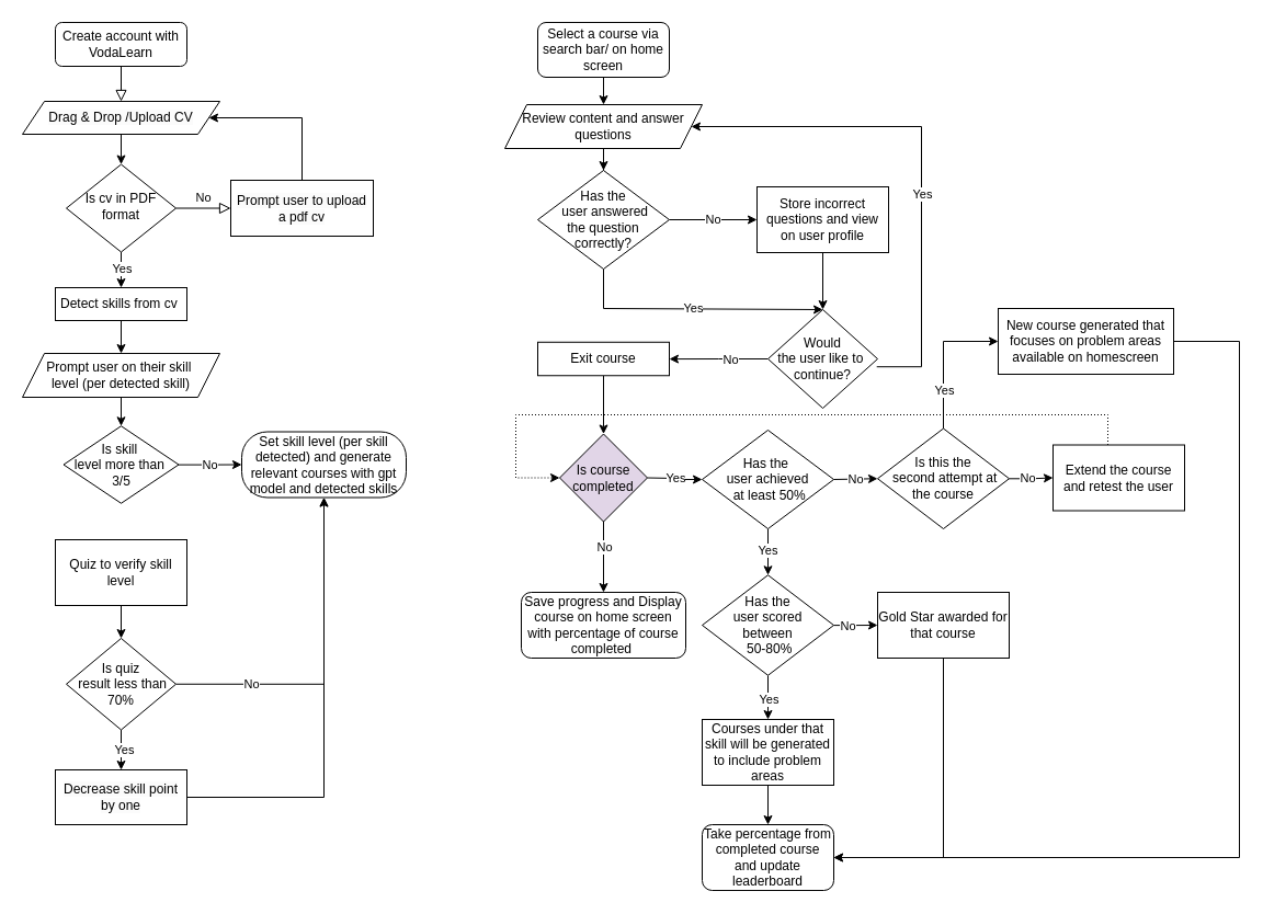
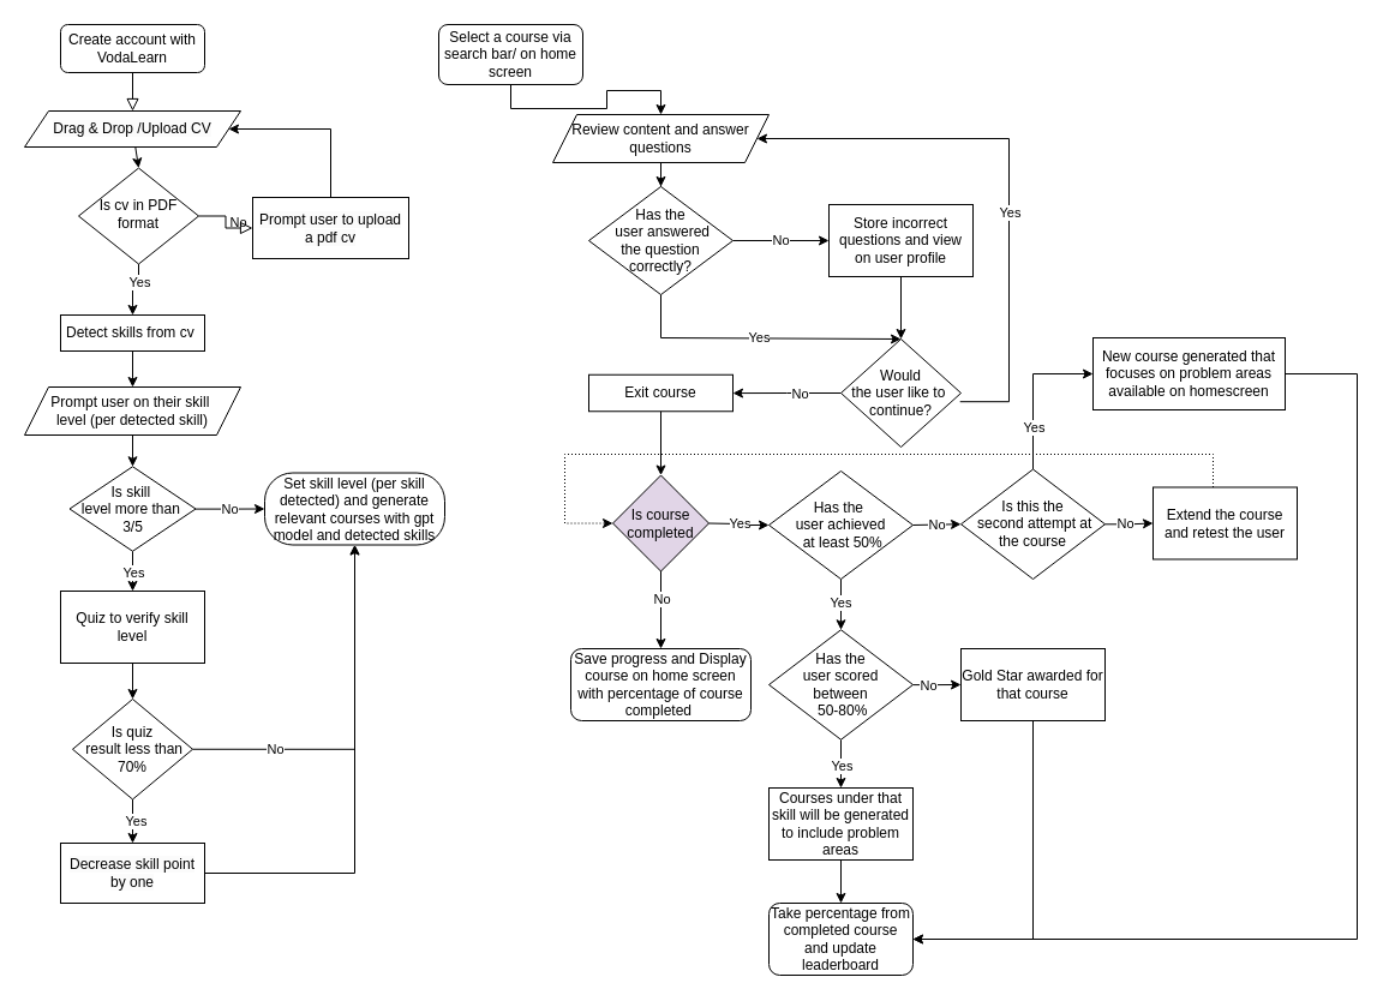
  <mxCell id="0" />
  <mxCell id="1" parent="0" />
  <mxCell id="2" style="edgeStyle=orthogonalEdgeStyle;rounded=0;orthogonalLoop=1;jettySize=auto;html=1;exitX=1;exitY=0.5;exitDx=0;exitDy=0;entryX=1;entryY=0.5;entryDx=0;entryDy=0;" parent="1" edge="1"><mxGeometry relative="1" as="geometry"><mxPoint x="130" y="46" as="targetPoint" /><Array as="points"><mxPoint x="330" y="396" /><mxPoint x="330" y="46" /></Array></mxGeometry></mxCell>
  <mxCell id="3" value="" style="rounded=0;html=1;jettySize=auto;orthogonalLoop=1;fontSize=11;endArrow=block;endFill=0;endSize=8;strokeWidth=1;shadow=0;labelBackgroundColor=none;edgeStyle=orthogonalEdgeStyle;entryX=0.5;entryY=0;entryDx=0;entryDy=0;" parent="1" source="4" target="54" edge="1"><mxGeometry relative="1" as="geometry" /></mxCell>
  <mxCell id="4" value="Create account with VodaLearn" style="rounded=1;whiteSpace=wrap;html=1;fontSize=12;glass=0;strokeWidth=1;shadow=0;" parent="1" vertex="1"><mxGeometry x="50" y="20" width="120" height="40" as="geometry" /></mxCell>
  <mxCell id="5" value="No" style="edgeStyle=orthogonalEdgeStyle;rounded=0;html=1;jettySize=auto;orthogonalLoop=1;fontSize=11;endArrow=block;endFill=0;endSize=8;strokeWidth=1;shadow=0;labelBackgroundColor=none;entryX=0;entryY=0.5;entryDx=0;entryDy=0;" parent="1" source="8" target="56" edge="1"><mxGeometry y="10" relative="1" as="geometry"><mxPoint as="offset" /><mxPoint x="215" y="189" as="targetPoint" /></mxGeometry></mxCell>
  <mxCell id="6" value="" style="edgeStyle=orthogonalEdgeStyle;rounded=0;orthogonalLoop=1;jettySize=auto;html=1;" edge="1" parent="1" source="8" target="11"><mxGeometry relative="1" as="geometry" /></mxCell>
  <mxCell id="7" value="Yes" style="edgeLabel;html=1;align=center;verticalAlign=middle;resizable=0;points=[];" vertex="1" connectable="0" parent="6"><mxGeometry x="-0.387" relative="1" as="geometry"><mxPoint as="offset" /></mxGeometry></mxCell>
- <mxCell id="8" value="Is cv in PDF format" style="rhombus;whiteSpace=wrap;html=1;shadow=0;fontFamily=Helvetica;fontSize=12;align=center;strokeWidth=1;spacing=6;spacingTop=-4;" parent="1" vertex="1"><mxGeometry x="60" y="149.5" width="100" height="80" as="geometry" /></mxCell>
+ <mxCell id="8" value="Is cv in PDF format" style="rhombus;whiteSpace=wrap;html=1;shadow=0;fontFamily=Helvetica;fontSize=12;align=center;strokeWidth=1;spacing=6;spacingTop=-4;" parent="1" vertex="1"><mxGeometry x="65" y="139.5" width="100" height="80" as="geometry" /></mxCell>
  <mxCell id="9" value="" style="endArrow=classic;html=1;rounded=0;exitX=0.5;exitY=0;exitDx=0;exitDy=0;" parent="1" target="54" edge="1" source="56"><mxGeometry width="50" height="50" relative="1" as="geometry"><mxPoint x="305" y="173.5" as="sourcePoint" /><mxPoint x="270" y="64" as="targetPoint" /><Array as="points"><mxPoint x="275" y="107" /></Array></mxGeometry></mxCell>
  <mxCell id="10" value="" style="edgeStyle=orthogonalEdgeStyle;rounded=0;orthogonalLoop=1;jettySize=auto;html=1;entryX=0.5;entryY=0;entryDx=0;entryDy=0;" edge="1" parent="1" source="11" target="71"><mxGeometry relative="1" as="geometry" /></mxCell>
  <mxCell id="11" value="Detect skills from cv&amp;nbsp;" style="rounded=0;whiteSpace=wrap;html=1;" parent="1" vertex="1"><mxGeometry x="50" y="262" width="120" height="30" as="geometry" /></mxCell>
+ <mxCell id="12" value="" style="edgeStyle=orthogonalEdgeStyle;rounded=0;orthogonalLoop=1;jettySize=auto;html=1;" edge="1" parent="1" source="15" target="17"><mxGeometry relative="1" as="geometry" /></mxCell>
+ <mxCell id="13" value="Yes" style="edgeLabel;html=1;align=center;verticalAlign=middle;resizable=0;points=[];" vertex="1" connectable="0" parent="12"><mxGeometry x="-0.075" relative="1" as="geometry"><mxPoint as="offset" /></mxGeometry></mxCell>
  <mxCell id="14" value="No" style="edgeStyle=orthogonalEdgeStyle;rounded=0;orthogonalLoop=1;jettySize=auto;html=1;" edge="1" parent="1" source="15" target="22"><mxGeometry relative="1" as="geometry" /></mxCell>
  <mxCell id="15" value="Is skill&amp;nbsp;&lt;div&gt;level more than&amp;nbsp;&lt;/div&gt;&lt;div&gt;3/5&lt;/div&gt;" style="rhombus;whiteSpace=wrap;html=1;" parent="1" vertex="1"><mxGeometry x="57.5" y="388.25" width="105" height="70.5" as="geometry" /></mxCell>
  <mxCell id="16" value="" style="edgeStyle=orthogonalEdgeStyle;rounded=0;orthogonalLoop=1;jettySize=auto;html=1;" edge="1" parent="1" source="17" target="21"><mxGeometry relative="1" as="geometry" /></mxCell>
  <mxCell id="17" value="Quiz to verify skill level" style="rounded=0;whiteSpace=wrap;html=1;" parent="1" vertex="1"><mxGeometry x="50" y="492" width="120" height="60" as="geometry" /></mxCell>
  <mxCell id="18" value="" style="edgeStyle=orthogonalEdgeStyle;rounded=0;orthogonalLoop=1;jettySize=auto;html=1;entryX=0.5;entryY=0;entryDx=0;entryDy=0;" edge="1" parent="1" source="21" target="24"><mxGeometry relative="1" as="geometry"><mxPoint x="110" y="710" as="targetPoint" /></mxGeometry></mxCell>
  <mxCell id="19" value="Yes" style="edgeLabel;html=1;align=center;verticalAlign=middle;resizable=0;points=[];" vertex="1" connectable="0" parent="18"><mxGeometry x="0.031" y="-2" relative="1" as="geometry"><mxPoint as="offset" /></mxGeometry></mxCell>
  <mxCell id="20" value="No" style="edgeStyle=orthogonalEdgeStyle;rounded=0;orthogonalLoop=1;jettySize=auto;html=1;exitX=1;exitY=0.5;exitDx=0;exitDy=0;entryX=0.5;entryY=1;entryDx=0;entryDy=0;" edge="1" parent="1" source="21" target="22"><mxGeometry x="-0.541" relative="1" as="geometry"><mxPoint x="-1" as="offset" /></mxGeometry></mxCell>
  <mxCell id="21" value="Is quiz&lt;div&gt;&amp;nbsp;&lt;span style=&quot;background-color: initial;&quot;&gt;result less than 70%&lt;/span&gt;&lt;/div&gt;" style="rhombus;whiteSpace=wrap;html=1;rounded=0;" vertex="1" parent="1"><mxGeometry x="60" y="582" width="100" height="83.5" as="geometry" /></mxCell>
  <mxCell id="22" value="Set skill level (per skill detected) and generate relevant courses with gpt model and detected skills" style="rounded=1;whiteSpace=wrap;html=1;arcSize=39;" vertex="1" parent="1"><mxGeometry x="220" y="393.5" width="150" height="60" as="geometry" /></mxCell>
  <mxCell id="23" style="edgeStyle=orthogonalEdgeStyle;rounded=0;orthogonalLoop=1;jettySize=auto;html=1;entryX=0.5;entryY=1;entryDx=0;entryDy=0;" edge="1" parent="1" source="24" target="22"><mxGeometry relative="1" as="geometry" /></mxCell>
  <mxCell id="24" value="&lt;span style=&quot;color: rgb(0, 0, 0); font-family: Helvetica; font-size: 12px; font-style: normal; font-variant-ligatures: normal; font-variant-caps: normal; font-weight: 400; letter-spacing: normal; orphans: 2; text-align: center; text-indent: 0px; text-transform: none; widows: 2; word-spacing: 0px; -webkit-text-stroke-width: 0px; white-space: normal; background-color: rgb(251, 251, 251); text-decoration-thickness: initial; text-decoration-style: initial; text-decoration-color: initial; display: inline !important; float: none;&quot;&gt;&lt;br&gt;&lt;/span&gt;&lt;div&gt;&lt;span style=&quot;color: rgb(0, 0, 0); font-family: Helvetica; font-size: 12px; font-style: normal; font-variant-ligatures: normal; font-variant-caps: normal; font-weight: 400; letter-spacing: normal; orphans: 2; text-align: center; text-indent: 0px; text-transform: none; widows: 2; word-spacing: 0px; -webkit-text-stroke-width: 0px; white-space: normal; background-color: rgb(251, 251, 251); text-decoration-thickness: initial; text-decoration-style: initial; text-decoration-color: initial; display: inline !important; float: none;&quot;&gt;Decrease skill point by one&lt;/span&gt;&lt;br&gt;&lt;br&gt;&lt;/div&gt;" style="rounded=0;whiteSpace=wrap;html=1;" vertex="1" parent="1"><mxGeometry x="50" y="702" width="120" height="50" as="geometry" /></mxCell>
  <mxCell id="25" value="" style="edgeStyle=orthogonalEdgeStyle;rounded=0;orthogonalLoop=1;jettySize=auto;html=1;" edge="1" parent="1" source="26" target="58"><mxGeometry relative="1" as="geometry" /></mxCell>
- <mxCell id="26" value="Select a course via search bar/ on home screen" style="rounded=1;whiteSpace=wrap;html=1;" vertex="1" parent="1"><mxGeometry x="490" y="20" width="120" height="50" as="geometry" /></mxCell>
+ <mxCell id="26" value="Select a course via search bar/ on home screen" style="rounded=1;whiteSpace=wrap;html=1;" vertex="1" parent="1"><mxGeometry x="365" y="20" width="120" height="50" as="geometry" /></mxCell>
  <mxCell id="27" value="Yes" style="edgeStyle=orthogonalEdgeStyle;rounded=0;orthogonalLoop=1;jettySize=auto;html=1;entryX=0;entryY=0.5;entryDx=0;entryDy=0;" edge="1" parent="1" target="34"><mxGeometry relative="1" as="geometry"><mxPoint x="590" y="435.5" as="sourcePoint" /><mxPoint x="670" y="435.5" as="targetPoint" /></mxGeometry></mxCell>
  <mxCell id="28" style="edgeStyle=orthogonalEdgeStyle;rounded=0;orthogonalLoop=1;jettySize=auto;html=1;entryX=0;entryY=0.5;entryDx=0;entryDy=0;dashed=1;dashPattern=1 2;" edge="1" parent="1" source="29" target="32"><mxGeometry relative="1" as="geometry"><Array as="points"><mxPoint x="1010" y="378" /><mxPoint x="470" y="378" /><mxPoint x="470" y="436" /></Array></mxGeometry></mxCell>
  <mxCell id="29" value="Extend the course and retest the user" style="rounded=0;whiteSpace=wrap;html=1;" vertex="1" parent="1"><mxGeometry x="960" y="405.5" width="120" height="60" as="geometry" /></mxCell>
  <mxCell id="30" value="" style="edgeStyle=orthogonalEdgeStyle;rounded=0;orthogonalLoop=1;jettySize=auto;html=1;" edge="1" parent="1" source="32" target="42"><mxGeometry relative="1" as="geometry" /></mxCell>
  <mxCell id="31" value="No" style="edgeLabel;html=1;align=center;verticalAlign=middle;resizable=0;points=[];" vertex="1" connectable="0" parent="30"><mxGeometry x="-0.29" y="-5" relative="1" as="geometry"><mxPoint x="5" as="offset" /></mxGeometry></mxCell>
  <mxCell id="32" value="&lt;br&gt;&lt;div&gt;Is course completed&lt;br&gt;&lt;/div&gt;&lt;div&gt;&lt;br&gt;&lt;/div&gt;" style="rhombus;whiteSpace=wrap;html=1;fillColor=#e1d5e7;" vertex="1" parent="1"><mxGeometry x="510" y="395.5" width="80" height="80" as="geometry" /></mxCell>
  <mxCell id="33" value="Yes" style="edgeStyle=orthogonalEdgeStyle;rounded=0;orthogonalLoop=1;jettySize=auto;html=1;" edge="1" parent="1" source="34" target="47"><mxGeometry x="-0.053" relative="1" as="geometry"><mxPoint as="offset" /></mxGeometry></mxCell>
  <mxCell id="34" value="&lt;div&gt;&lt;br&gt;&lt;/div&gt;&lt;div&gt;&lt;br&gt;&lt;/div&gt;&lt;div&gt;Has the&amp;nbsp;&lt;/div&gt;&lt;div&gt;user achieved&lt;/div&gt;&lt;div&gt;&amp;nbsp;at least 50%&lt;br&gt;&lt;/div&gt;&lt;div&gt;&lt;br&gt;&lt;/div&gt;&lt;div&gt;&lt;br&gt;&lt;/div&gt;" style="rhombus;whiteSpace=wrap;html=1;" vertex="1" parent="1"><mxGeometry x="640" y="392" width="120" height="90" as="geometry" /></mxCell>
  <mxCell id="35" value="No" style="endArrow=classic;html=1;rounded=0;entryX=0;entryY=0.5;entryDx=0;entryDy=0;exitX=1;exitY=0.5;exitDx=0;exitDy=0;" edge="1" parent="1" source="34" target="40"><mxGeometry width="50" height="50" relative="1" as="geometry"><mxPoint x="510" y="551.5" as="sourcePoint" /><mxPoint x="560" y="501.5" as="targetPoint" /></mxGeometry></mxCell>
  <mxCell id="36" value="" style="edgeStyle=orthogonalEdgeStyle;rounded=0;orthogonalLoop=1;jettySize=auto;html=1;" edge="1" parent="1" source="40" target="29"><mxGeometry relative="1" as="geometry" /></mxCell>
  <mxCell id="37" value="No" style="edgeLabel;html=1;align=center;verticalAlign=middle;resizable=0;points=[];" vertex="1" connectable="0" parent="36"><mxGeometry x="-0.181" y="1" relative="1" as="geometry"><mxPoint as="offset" /></mxGeometry></mxCell>
  <mxCell id="38" value="" style="edgeStyle=orthogonalEdgeStyle;rounded=0;orthogonalLoop=1;jettySize=auto;html=1;entryX=0;entryY=0.5;entryDx=0;entryDy=0;exitX=0.5;exitY=0;exitDx=0;exitDy=0;" edge="1" parent="1" source="40" target="41"><mxGeometry relative="1" as="geometry"><Array as="points"><mxPoint x="860" y="311" /></Array></mxGeometry></mxCell>
  <mxCell id="39" value="Yes" style="edgeLabel;html=1;align=center;verticalAlign=middle;resizable=0;points=[];" vertex="1" connectable="0" parent="38"><mxGeometry x="-0.174" y="-1" relative="1" as="geometry"><mxPoint x="-1" y="18" as="offset" /></mxGeometry></mxCell>
  <mxCell id="40" value="Is this the&lt;div&gt;&amp;nbsp;second attempt at the course&lt;/div&gt;" style="rhombus;whiteSpace=wrap;html=1;" vertex="1" parent="1"><mxGeometry x="800" y="390.5" width="120" height="91.5" as="geometry" /></mxCell>
  <mxCell id="41" value="New course generated that focuses on problem areas available on homescreen" style="whiteSpace=wrap;html=1;" vertex="1" parent="1"><mxGeometry x="910" y="281" width="160" height="60" as="geometry" /></mxCell>
  <mxCell id="42" value="Save progress and Display course on home screen with percentage of course completed&amp;nbsp;" style="rounded=1;whiteSpace=wrap;html=1;" vertex="1" parent="1"><mxGeometry x="475" y="540" width="150" height="60" as="geometry" /></mxCell>
  <mxCell id="43" value="" style="edgeStyle=orthogonalEdgeStyle;rounded=0;orthogonalLoop=1;jettySize=auto;html=1;" edge="1" parent="1" source="47" target="48"><mxGeometry relative="1" as="geometry" /></mxCell>
  <mxCell id="44" value="Yes" style="edgeLabel;html=1;align=center;verticalAlign=middle;resizable=0;points=[];" vertex="1" connectable="0" parent="43"><mxGeometry x="-0.646" y="-4" relative="1" as="geometry"><mxPoint x="4" y="15" as="offset" /></mxGeometry></mxCell>
  <mxCell id="45" value="" style="edgeStyle=orthogonalEdgeStyle;rounded=0;orthogonalLoop=1;jettySize=auto;html=1;" edge="1" parent="1" source="47" target="49"><mxGeometry relative="1" as="geometry" /></mxCell>
  <mxCell id="46" value="No" style="edgeLabel;html=1;align=center;verticalAlign=middle;resizable=0;points=[];" vertex="1" connectable="0" parent="45"><mxGeometry x="-0.37" relative="1" as="geometry"><mxPoint as="offset" /></mxGeometry></mxCell>
  <mxCell id="47" value="Has the&lt;div&gt;&amp;nbsp;user scored&amp;nbsp;&lt;/div&gt;&lt;div&gt;between&lt;/div&gt;&lt;div&gt;&amp;nbsp;50-80%&lt;/div&gt;" style="rhombus;whiteSpace=wrap;html=1;" vertex="1" parent="1"><mxGeometry x="640" y="524.25" width="120" height="91.5" as="geometry" /></mxCell>
  <mxCell id="48" value="Courses under that skill will be generated to include problem areas" style="whiteSpace=wrap;html=1;" vertex="1" parent="1"><mxGeometry x="640" y="656" width="120" height="60" as="geometry" /></mxCell>
  <mxCell id="49" value="Gold Star awarded for that course" style="whiteSpace=wrap;html=1;" vertex="1" parent="1"><mxGeometry x="800" y="540" width="120" height="60" as="geometry" /></mxCell>
  <mxCell id="50" value="Take percentage from completed course and update leaderboard" style="rounded=1;whiteSpace=wrap;html=1;" vertex="1" parent="1"><mxGeometry x="640" y="752" width="120" height="60" as="geometry" /></mxCell>
  <mxCell id="51" value="" style="endArrow=classic;html=1;rounded=0;exitX=1;exitY=0.5;exitDx=0;exitDy=0;entryX=1;entryY=0.5;entryDx=0;entryDy=0;" edge="1" parent="1" source="41" target="50"><mxGeometry width="50" height="50" relative="1" as="geometry"><mxPoint x="1120" y="356" as="sourcePoint" /><mxPoint x="900" y="772" as="targetPoint" /><Array as="points"><mxPoint x="1130" y="311" /><mxPoint x="1130" y="782" /></Array></mxGeometry></mxCell>
  <mxCell id="52" value="" style="endArrow=classic;html=1;rounded=0;exitX=0.5;exitY=1;exitDx=0;exitDy=0;entryX=0.5;entryY=0;entryDx=0;entryDy=0;" edge="1" parent="1" source="48" target="50"><mxGeometry width="50" height="50" relative="1" as="geometry"><mxPoint x="525" y="721.5" as="sourcePoint" /><mxPoint x="700" y="752" as="targetPoint" /><Array as="points" /></mxGeometry></mxCell>
  <mxCell id="53" value="" style="endArrow=classic;html=1;rounded=0;exitX=0.5;exitY=1;exitDx=0;exitDy=0;entryX=1;entryY=0.5;entryDx=0;entryDy=0;" edge="1" parent="1" source="49" target="50"><mxGeometry width="50" height="50" relative="1" as="geometry"><mxPoint x="640" y="671.5" as="sourcePoint" /><mxPoint x="760" y="792" as="targetPoint" /><Array as="points"><mxPoint x="860" y="782" /></Array></mxGeometry></mxCell>
  <mxCell id="54" value="&lt;br&gt;&lt;div&gt;&lt;span style=&quot;color: rgb(0, 0, 0); font-family: Helvetica; font-size: 12px; font-style: normal; font-variant-ligatures: normal; font-variant-caps: normal; font-weight: 400; letter-spacing: normal; orphans: 2; text-align: center; text-indent: 0px; text-transform: none; widows: 2; word-spacing: 0px; -webkit-text-stroke-width: 0px; white-space: normal; background-color: rgb(251, 251, 251); text-decoration-thickness: initial; text-decoration-style: initial; text-decoration-color: initial; display: inline !important; float: none;&quot;&gt;Drag &amp;amp; Drop /Upload CV&lt;/span&gt;&lt;br&gt;&lt;br&gt;&lt;/div&gt;" style="shape=parallelogram;perimeter=parallelogramPerimeter;whiteSpace=wrap;html=1;fixedSize=1;" vertex="1" parent="1"><mxGeometry x="20" y="92" width="180" height="30" as="geometry" /></mxCell>
  <mxCell id="55" value="" style="endArrow=classic;html=1;rounded=0;entryX=0.5;entryY=0;entryDx=0;entryDy=0;" edge="1" parent="1" source="54" target="8"><mxGeometry width="50" height="50" relative="1" as="geometry"><mxPoint x="160" y="360" as="sourcePoint" /><mxPoint x="210" y="310" as="targetPoint" /></mxGeometry></mxCell>
  <mxCell id="56" value="&lt;div&gt;&lt;br&gt;&lt;/div&gt;&lt;span style=&quot;color: rgb(0, 0, 0); font-family: Helvetica; font-size: 12px; font-style: normal; font-variant-ligatures: normal; font-variant-caps: normal; font-weight: 400; letter-spacing: normal; orphans: 2; text-align: center; text-indent: 0px; text-transform: none; widows: 2; word-spacing: 0px; -webkit-text-stroke-width: 0px; white-space: normal; background-color: rgb(251, 251, 251); text-decoration-thickness: initial; text-decoration-style: initial; text-decoration-color: initial; display: inline !important; float: none;&quot;&gt;Prompt user to upload a pdf cv&lt;/span&gt;&lt;div&gt;&lt;br&gt;&lt;/div&gt;" style="rounded=0;whiteSpace=wrap;html=1;" vertex="1" parent="1"><mxGeometry x="210" y="164" width="130" height="51" as="geometry" /></mxCell>
  <mxCell id="57" value="" style="edgeStyle=orthogonalEdgeStyle;rounded=0;orthogonalLoop=1;jettySize=auto;html=1;" edge="1" parent="1" source="58" target="62"><mxGeometry relative="1" as="geometry" /></mxCell>
  <mxCell id="58" value="Review content and answer questions" style="shape=parallelogram;perimeter=parallelogramPerimeter;whiteSpace=wrap;html=1;fixedSize=1;" vertex="1" parent="1"><mxGeometry x="460" y="95" width="180" height="40" as="geometry" /></mxCell>
  <mxCell id="59" value="" style="edgeStyle=orthogonalEdgeStyle;rounded=0;orthogonalLoop=1;jettySize=auto;html=1;" edge="1" parent="1" source="60" target="32"><mxGeometry relative="1" as="geometry" /></mxCell>
  <mxCell id="60" value="Exit course" style="rounded=0;whiteSpace=wrap;html=1;" vertex="1" parent="1"><mxGeometry x="490" y="311.75" width="120" height="30.5" as="geometry" /></mxCell>
  <mxCell id="61" value="No" style="edgeStyle=orthogonalEdgeStyle;rounded=0;orthogonalLoop=1;jettySize=auto;html=1;" edge="1" parent="1" source="62" target="69"><mxGeometry relative="1" as="geometry" /></mxCell>
  <mxCell id="62" value="Has the&lt;div&gt;&amp;nbsp;user answered&lt;/div&gt;&lt;div&gt;&amp;nbsp;the question&amp;nbsp;&lt;/div&gt;&lt;div&gt;correctly?&lt;/div&gt;" style="rhombus;whiteSpace=wrap;html=1;" vertex="1" parent="1"><mxGeometry x="490" y="155" width="120" height="90" as="geometry" /></mxCell>
  <mxCell id="63" value="" style="edgeStyle=orthogonalEdgeStyle;rounded=0;orthogonalLoop=1;jettySize=auto;html=1;" edge="1" parent="1" source="67" target="60"><mxGeometry relative="1" as="geometry" /></mxCell>
  <mxCell id="64" value="No" style="edgeLabel;html=1;align=center;verticalAlign=middle;resizable=0;points=[];" vertex="1" connectable="0" parent="63"><mxGeometry x="-0.224" relative="1" as="geometry"><mxPoint as="offset" /></mxGeometry></mxCell>
  <mxCell id="65" style="edgeStyle=orthogonalEdgeStyle;rounded=0;orthogonalLoop=1;jettySize=auto;html=1;exitX=0.992;exitY=0.58;exitDx=0;exitDy=0;exitPerimeter=0;" edge="1" parent="1" source="67" target="58"><mxGeometry relative="1" as="geometry"><Array as="points"><mxPoint x="840" y="334" /><mxPoint x="840" y="115" /></Array></mxGeometry></mxCell>
  <mxCell id="66" value="Yes" style="edgeLabel;html=1;align=center;verticalAlign=middle;resizable=0;points=[];" vertex="1" connectable="0" parent="65"><mxGeometry x="-0.159" relative="1" as="geometry"><mxPoint as="offset" /></mxGeometry></mxCell>
  <mxCell id="67" value="&amp;nbsp;Would&amp;nbsp;&lt;div&gt;the&amp;nbsp;&lt;span style=&quot;background-color: initial;&quot;&gt;user&lt;/span&gt;&lt;span style=&quot;background-color: initial;&quot;&gt;&amp;nbsp;like to&amp;nbsp;&lt;/span&gt;&lt;div&gt;&lt;span style=&quot;background-color: initial;&quot;&gt;continue?&lt;/span&gt;&lt;/div&gt;&lt;/div&gt;" style="rhombus;whiteSpace=wrap;html=1;" vertex="1" parent="1"><mxGeometry x="700" y="282" width="100" height="90" as="geometry" /></mxCell>
  <mxCell id="68" value="" style="edgeStyle=orthogonalEdgeStyle;rounded=0;orthogonalLoop=1;jettySize=auto;html=1;" edge="1" parent="1" source="69" target="67"><mxGeometry relative="1" as="geometry" /></mxCell>
  <mxCell id="69" value="Store incorrect questions and view on user profile" style="whiteSpace=wrap;html=1;" vertex="1" parent="1"><mxGeometry x="690" y="170" width="120" height="60" as="geometry" /></mxCell>
  <mxCell id="70" value="Yes" style="endArrow=classic;html=1;rounded=0;exitX=0.5;exitY=1;exitDx=0;exitDy=0;entryX=0.5;entryY=0;entryDx=0;entryDy=0;" edge="1" parent="1" source="62" target="67"><mxGeometry width="50" height="50" relative="1" as="geometry"><mxPoint x="660" y="331" as="sourcePoint" /><mxPoint x="750" y="261" as="targetPoint" /><Array as="points"><mxPoint x="550" y="281" /></Array></mxGeometry></mxCell>
  <mxCell id="71" value="Prompt user on their skill&amp;nbsp;&lt;div&gt;level (per detected skill)&lt;/div&gt;" style="shape=parallelogram;perimeter=parallelogramPerimeter;whiteSpace=wrap;html=1;fixedSize=1;" vertex="1" parent="1"><mxGeometry x="20" y="322" width="180" height="40" as="geometry" /></mxCell>
  <mxCell id="72" value="" style="endArrow=classic;html=1;rounded=0;exitX=0.5;exitY=1;exitDx=0;exitDy=0;" edge="1" parent="1" source="71" target="15"><mxGeometry width="50" height="50" relative="1" as="geometry"><mxPoint x="110" y="372" as="sourcePoint" /><mxPoint x="350" y="502" as="targetPoint" /></mxGeometry></mxCell>
